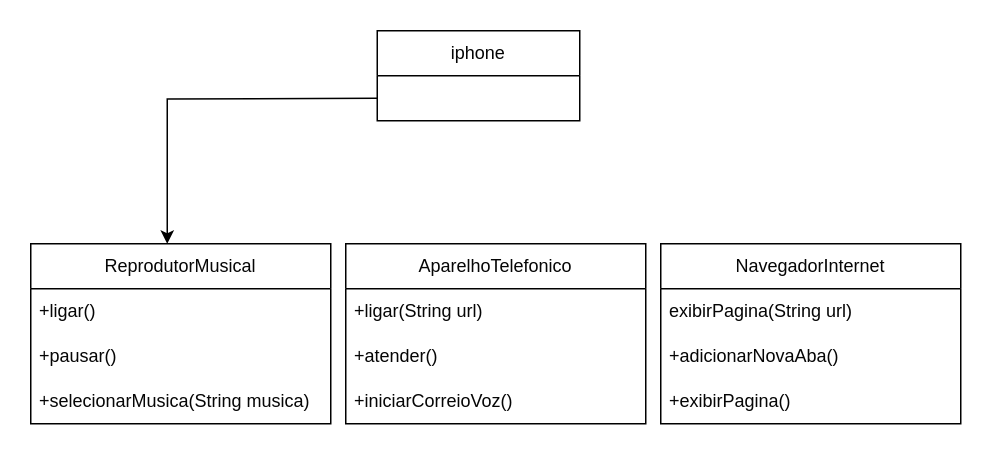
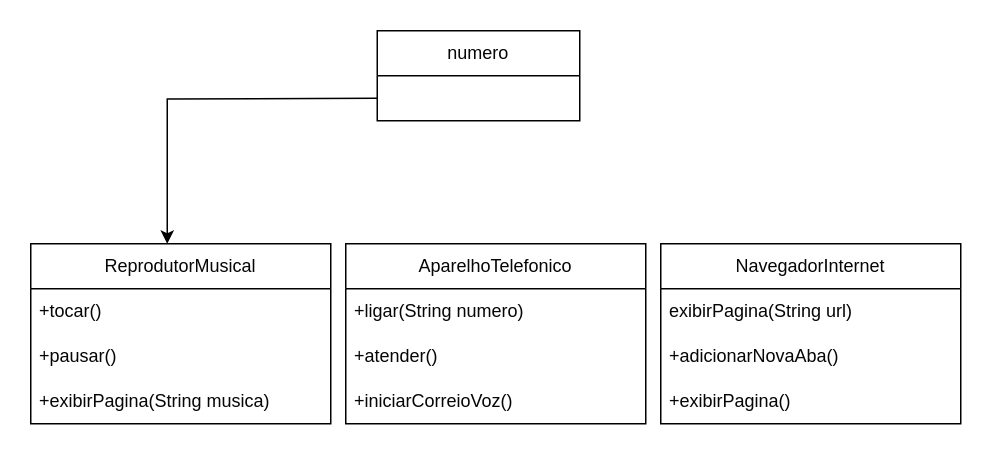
  <mxCell id="0" />
  <mxCell id="1" parent="0" />
  <mxCell id="2" value="ReprodutorMusical" style="swimlane;fontStyle=0;childLayout=stackLayout;horizontal=1;startSize=30;horizontalStack=0;resizeParent=1;resizeParentMax=0;resizeLast=0;collapsible=1;marginBottom=0;whiteSpace=wrap;html=1;labelBackgroundColor=default;fontColor=#050505;" vertex="1" parent="1"><mxGeometry x="20" y="162" width="200" height="120" as="geometry" /></mxCell>
- <mxCell id="3" value="+ligar()" style="text;align=left;verticalAlign=middle;spacingLeft=4;spacingRight=4;overflow=hidden;points=[[0,0.5],[1,0.5]];portConstraint=eastwest;rotatable=0;whiteSpace=wrap;html=1;fontColor=#050505;" vertex="1" parent="2"><mxGeometry y="30" width="200" height="30" as="geometry" /></mxCell>
+ <mxCell id="3" value="+tocar()" style="text;align=left;verticalAlign=middle;spacingLeft=4;spacingRight=4;overflow=hidden;points=[[0,0.5],[1,0.5]];portConstraint=eastwest;rotatable=0;whiteSpace=wrap;html=1;fontColor=#050505;" vertex="1" parent="2"><mxGeometry y="30" width="200" height="30" as="geometry" /></mxCell>
  <mxCell id="4" value="+pausar()" style="text;strokeColor=none;fillColor=none;align=left;verticalAlign=middle;spacingLeft=4;spacingRight=4;overflow=hidden;points=[[0,0.5],[1,0.5]];portConstraint=eastwest;rotatable=0;whiteSpace=wrap;html=1;fontColor=#050505;" vertex="1" parent="2"><mxGeometry y="60" width="200" height="30" as="geometry" /></mxCell>
- <mxCell id="5" value="+selecionarMusica(String musica)" style="text;strokeColor=none;fillColor=none;align=left;verticalAlign=middle;spacingLeft=4;spacingRight=4;overflow=hidden;points=[[0,0.5],[1,0.5]];portConstraint=eastwest;rotatable=0;whiteSpace=wrap;html=1;fontColor=#050505;" vertex="1" parent="2"><mxGeometry y="90" width="200" height="30" as="geometry" /></mxCell>
+ <mxCell id="5" value="+exibirPagina(String musica)" style="text;strokeColor=none;fillColor=none;align=left;verticalAlign=middle;spacingLeft=4;spacingRight=4;overflow=hidden;points=[[0,0.5],[1,0.5]];portConstraint=eastwest;rotatable=0;whiteSpace=wrap;html=1;fontColor=#050505;" vertex="1" parent="2"><mxGeometry y="90" width="200" height="30" as="geometry" /></mxCell>
  <mxCell id="6" value="AparelhoTelefonico" style="swimlane;fontStyle=0;childLayout=stackLayout;horizontal=1;startSize=30;horizontalStack=0;resizeParent=1;resizeParentMax=0;resizeLast=0;collapsible=1;marginBottom=0;whiteSpace=wrap;html=1;fontColor=#050505;" vertex="1" parent="1"><mxGeometry x="230" y="162" width="200" height="120" as="geometry" /></mxCell>
- <mxCell id="7" value="+ligar(String url)" style="text;align=left;verticalAlign=middle;spacingLeft=4;spacingRight=4;overflow=hidden;points=[[0,0.5],[1,0.5]];portConstraint=eastwest;rotatable=0;whiteSpace=wrap;html=1;fontColor=#050505;" vertex="1" parent="6"><mxGeometry y="30" width="200" height="30" as="geometry" /></mxCell>
+ <mxCell id="7" value="+ligar(String numero)" style="text;align=left;verticalAlign=middle;spacingLeft=4;spacingRight=4;overflow=hidden;points=[[0,0.5],[1,0.5]];portConstraint=eastwest;rotatable=0;whiteSpace=wrap;html=1;fontColor=#050505;" vertex="1" parent="6"><mxGeometry y="30" width="200" height="30" as="geometry" /></mxCell>
  <mxCell id="8" value="+atender()" style="text;strokeColor=none;fillColor=none;align=left;verticalAlign=middle;spacingLeft=4;spacingRight=4;overflow=hidden;points=[[0,0.5],[1,0.5]];portConstraint=eastwest;rotatable=0;whiteSpace=wrap;html=1;fontColor=#050505;" vertex="1" parent="6"><mxGeometry y="60" width="200" height="30" as="geometry" /></mxCell>
  <mxCell id="9" value="+iniciarCorreioVoz()" style="text;strokeColor=none;fillColor=none;align=left;verticalAlign=middle;spacingLeft=4;spacingRight=4;overflow=hidden;points=[[0,0.5],[1,0.5]];portConstraint=eastwest;rotatable=0;whiteSpace=wrap;html=1;fontColor=#050505;" vertex="1" parent="6"><mxGeometry y="90" width="200" height="30" as="geometry" /></mxCell>
  <mxCell id="10" value="NavegadorInternet" style="swimlane;fontStyle=0;childLayout=stackLayout;horizontal=1;startSize=30;horizontalStack=0;resizeParent=1;resizeParentMax=0;resizeLast=0;collapsible=1;marginBottom=0;whiteSpace=wrap;html=1;fontColor=#050505;" vertex="1" parent="1"><mxGeometry x="440" y="162" width="200" height="120" as="geometry" /></mxCell>
  <mxCell id="11" value="exibirPagina(String url)" style="text;align=left;verticalAlign=middle;spacingLeft=4;spacingRight=4;overflow=hidden;points=[[0,0.5],[1,0.5]];portConstraint=eastwest;rotatable=0;whiteSpace=wrap;html=1;fontColor=#050505;" vertex="1" parent="10"><mxGeometry y="30" width="200" height="30" as="geometry" /></mxCell>
  <mxCell id="12" value="+adicionarNovaAba()" style="text;strokeColor=none;fillColor=none;align=left;verticalAlign=middle;spacingLeft=4;spacingRight=4;overflow=hidden;points=[[0,0.5],[1,0.5]];portConstraint=eastwest;rotatable=0;whiteSpace=wrap;html=1;fontColor=#050505;" vertex="1" parent="10"><mxGeometry y="60" width="200" height="30" as="geometry" /></mxCell>
  <mxCell id="13" value="+exibirPagina()" style="text;strokeColor=none;fillColor=none;align=left;verticalAlign=middle;spacingLeft=4;spacingRight=4;overflow=hidden;points=[[0,0.5],[1,0.5]];portConstraint=eastwest;rotatable=0;whiteSpace=wrap;html=1;fontColor=#050505;" vertex="1" parent="10"><mxGeometry y="90" width="200" height="30" as="geometry" /></mxCell>
- <mxCell id="14" value="iphone" style="swimlane;fontStyle=0;childLayout=stackLayout;horizontal=1;startSize=30;horizontalStack=0;resizeParent=1;resizeParentMax=0;resizeLast=0;collapsible=1;marginBottom=0;whiteSpace=wrap;html=1;fontColor=#050505;" vertex="1" parent="1"><mxGeometry x="251" y="20" width="135" height="60" as="geometry" /></mxCell>
+ <mxCell id="14" value="numero" style="swimlane;fontStyle=0;childLayout=stackLayout;horizontal=1;startSize=30;horizontalStack=0;resizeParent=1;resizeParentMax=0;resizeLast=0;collapsible=1;marginBottom=0;whiteSpace=wrap;html=1;fontColor=#050505;" vertex="1" parent="1"><mxGeometry x="251" y="20" width="135" height="60" as="geometry" /></mxCell>
  <mxCell id="15" style="edgeStyle=orthogonalEdgeStyle;rounded=0;orthogonalLoop=1;jettySize=auto;html=1;fontColor=#050505;entryX=0.455;entryY=0;entryDx=0;entryDy=0;entryPerimeter=0;" edge="1" parent="14" target="2"><mxGeometry relative="1" as="geometry"><mxPoint x="-103" y="77" as="targetPoint" /><mxPoint y="45" as="sourcePoint" /></mxGeometry></mxCell>
